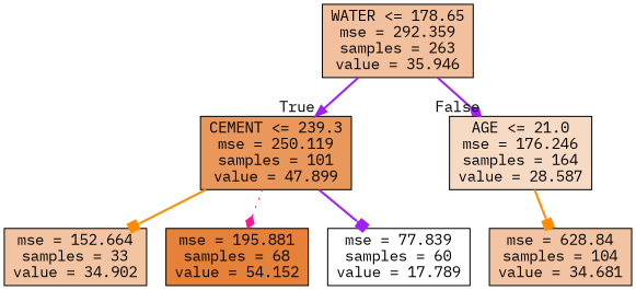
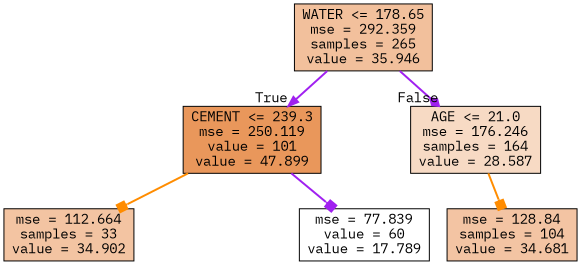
  digraph {
    fontname="IBM Plex Mono"
    node [color=black fontname="IBM Plex Mono" shape=box style=filled]
    edge [arrowhead=box color=purple fontname="IBM Plex Mono" style=bold]
-   n1 [fillcolor="#f2c09c" label="WATER <= 178.65\nmse = 292.359\nsamples = 263\nvalue = 35.946"]
-   n2 [fillcolor="#e9975b" label="CEMENT <= 239.3\nmse = 250.119\nsamples = 101\nvalue = 47.899"]
+   n1 [fillcolor="#f2c09c" label="WATER <= 178.65\nmse = 292.359\nsamples = 265\nvalue = 35.946"]
+   n2 [fillcolor="#e9975b" label="CEMENT <= 239.3\nmse = 250.119\nvalue = 101\nvalue = 47.899"]
    n3 [fillcolor="#f7dac4" label="AGE <= 21.0\nmse = 176.246\nsamples = 164\nvalue = 28.587"]
-   n4 [fillcolor="#f3c4a2" label="mse = 152.664\nsamples = 33\nvalue = 34.902"]
-   n5 [fillcolor="#e58139" label="mse = 195.881\nsamples = 68\nvalue = 54.152"]
-   n6 [fillcolor="#ffffff" label="mse = 77.839\nsamples = 60\nvalue = 17.789"]
-   n7 [fillcolor="#f3c4a3" label="mse = 628.84\nsamples = 104\nvalue = 34.681"]
+   n4 [fillcolor="#f3c4a2" label="mse = 112.664\nsamples = 33\nvalue = 34.902"]
+   n6 [fillcolor="#ffffff" label="mse = 77.839\nvalue = 60\nvalue = 17.789"]
+   n7 [fillcolor="#f3c4a3" label="mse = 128.84\nsamples = 104\nvalue = 34.681"]
    n1 -> n2 [arrowhead=normal headlabel=True labelangle=45 labeldistance=2.5]
    n1 -> n3 [arrowhead=diamond headlabel=False labelangle=-45 labeldistance=2.5]
    n2 -> n4 [color=darkorange]
-   n2 -> n5 [arrowhead=diamond color=deeppink style=dotted]
    n2 -> n6
    n3 -> n7 [color=darkorange]
  }
